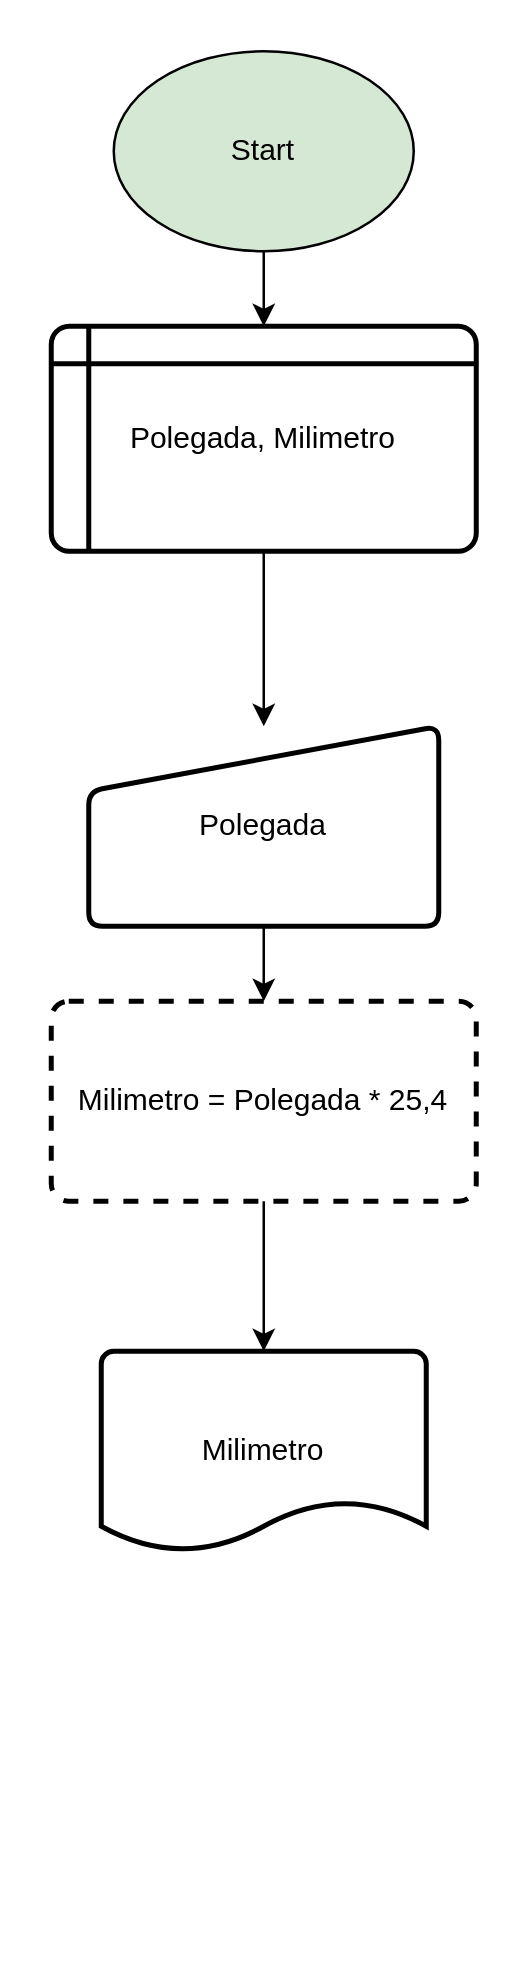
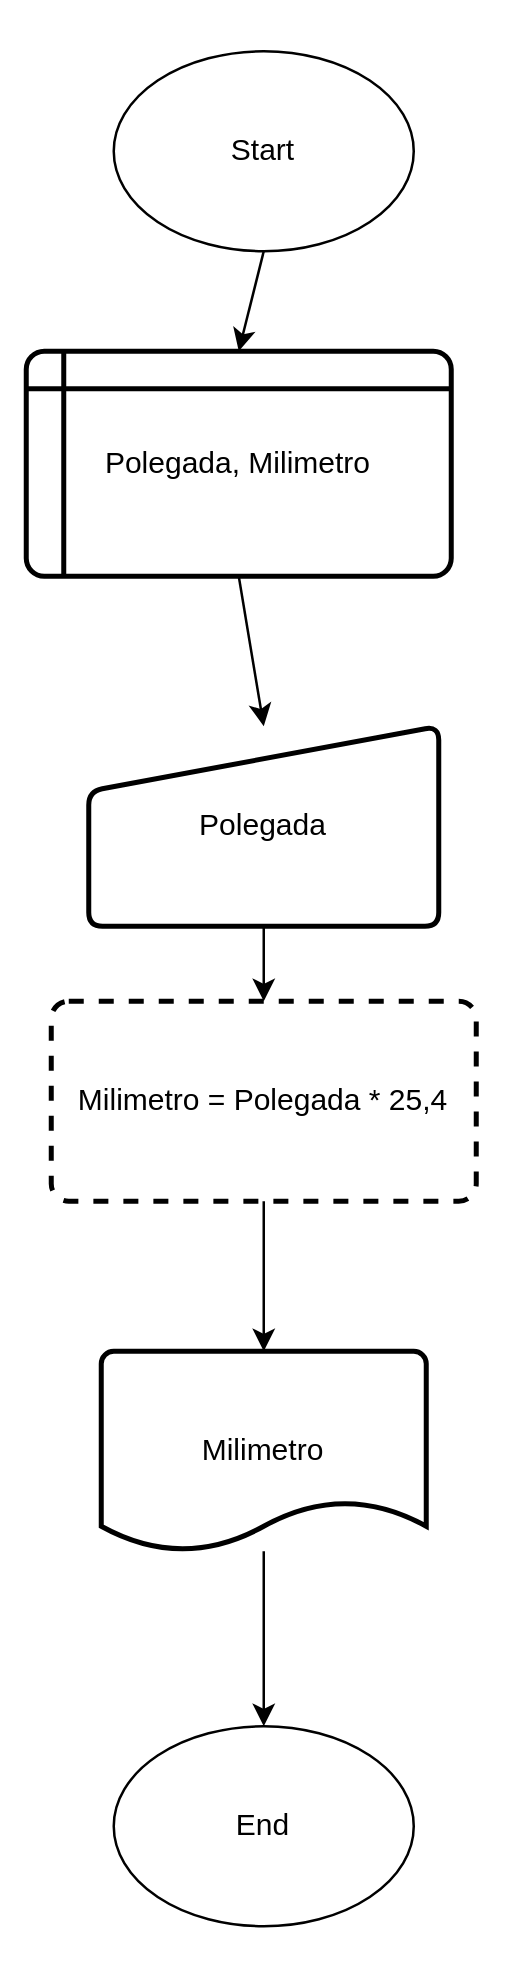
  <mxCell id="0" />
  <mxCell id="1" parent="0" />
- <mxCell id="2" value="Start" style="ellipse;whiteSpace=wrap;html=1;fillColor=#d5e8d4;" vertex="1" parent="1"><mxGeometry x="45" y="20" width="120" height="80" as="geometry" /></mxCell>
- <mxCell id="3" value="Polegada, Milimetro" style="shape=internalStorage;whiteSpace=wrap;html=1;dx=15;dy=15;rounded=1;arcSize=8;strokeWidth=2;" vertex="1" parent="1"><mxGeometry x="20" y="130" width="170" height="90" as="geometry" /></mxCell>
+ <mxCell id="2" value="Start" style="ellipse;whiteSpace=wrap;html=1;" vertex="1" parent="1"><mxGeometry x="45" y="20" width="120" height="80" as="geometry" /></mxCell>
+ <mxCell id="3" value="Polegada, Milimetro" style="shape=internalStorage;whiteSpace=wrap;html=1;dx=15;dy=15;rounded=1;arcSize=8;strokeWidth=2;" vertex="1" parent="1"><mxGeometry x="10" y="140" width="170" height="90" as="geometry" /></mxCell>
  <mxCell id="4" value="Milimetro = Polegada * 25,4" style="rounded=1;whiteSpace=wrap;html=1;absoluteArcSize=1;arcSize=14;strokeWidth=2;dashed=1;" vertex="1" parent="1"><mxGeometry x="20" y="400" width="170" height="80" as="geometry" /></mxCell>
  <mxCell id="5" value="Polegada" style="html=1;strokeWidth=2;shape=manualInput;whiteSpace=wrap;rounded=1;size=26;arcSize=11;" vertex="1" parent="1"><mxGeometry x="35" y="290" width="140" height="80" as="geometry" /></mxCell>
  <mxCell id="6" value="Milimetro" style="strokeWidth=2;html=1;shape=mxgraph.flowchart.document2;whiteSpace=wrap;size=0.25;" vertex="1" parent="1"><mxGeometry x="40" y="540" width="130" height="80" as="geometry" /></mxCell>
+ <mxCell id="7" value="End" style="ellipse;whiteSpace=wrap;html=1;" vertex="1" parent="1"><mxGeometry x="45" y="690" width="120" height="80" as="geometry" /></mxCell>
+ <mxCell id="8" value="" style="endArrow=classic;html=1;entryX=0.5;entryY=0;entryDx=0;entryDy=0;" edge="1" parent="1" source="6" target="7"><mxGeometry width="50" height="50" relative="1" as="geometry"><mxPoint x="375" y="420" as="sourcePoint" /><mxPoint x="425" y="370" as="targetPoint" /></mxGeometry></mxCell>
  <mxCell id="9" value="" style="endArrow=classic;html=1;exitX=0.5;exitY=1;exitDx=0;exitDy=0;entryX=0.5;entryY=0;entryDx=0;entryDy=0;entryPerimeter=0;" edge="1" parent="1" source="4" target="6"><mxGeometry width="50" height="50" relative="1" as="geometry"><mxPoint x="375" y="420" as="sourcePoint" /><mxPoint x="425" y="370" as="targetPoint" /></mxGeometry></mxCell>
  <mxCell id="10" value="" style="endArrow=classic;html=1;exitX=0.5;exitY=1;exitDx=0;exitDy=0;entryX=0.5;entryY=0;entryDx=0;entryDy=0;" edge="1" parent="1" source="5" target="4"><mxGeometry width="50" height="50" relative="1" as="geometry"><mxPoint x="375" y="420" as="sourcePoint" /><mxPoint x="425" y="370" as="targetPoint" /></mxGeometry></mxCell>
  <mxCell id="11" value="" style="endArrow=classic;html=1;exitX=0.5;exitY=1;exitDx=0;exitDy=0;entryX=0.5;entryY=0;entryDx=0;entryDy=0;" edge="1" parent="1" source="3" target="5"><mxGeometry width="50" height="50" relative="1" as="geometry"><mxPoint x="375" y="420" as="sourcePoint" /><mxPoint x="425" y="370" as="targetPoint" /></mxGeometry></mxCell>
  <mxCell id="12" value="" style="endArrow=classic;html=1;exitX=0.5;exitY=1;exitDx=0;exitDy=0;entryX=0.5;entryY=0;entryDx=0;entryDy=0;" edge="1" parent="1" source="2" target="3"><mxGeometry width="50" height="50" relative="1" as="geometry"><mxPoint x="375" y="420" as="sourcePoint" /><mxPoint x="425" y="370" as="targetPoint" /></mxGeometry></mxCell>
